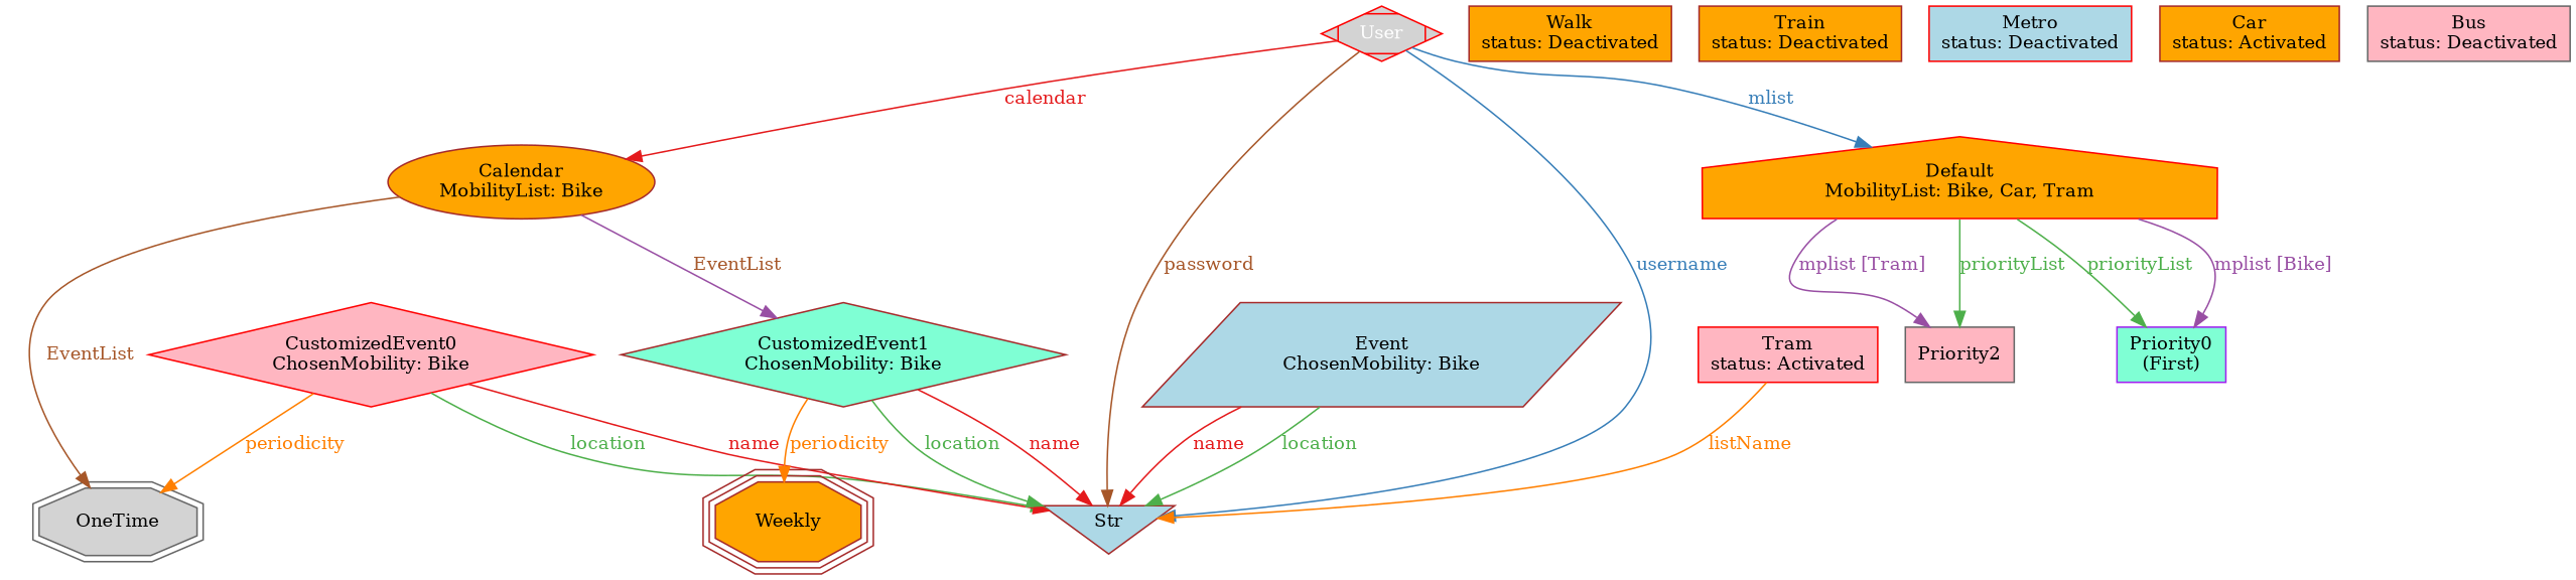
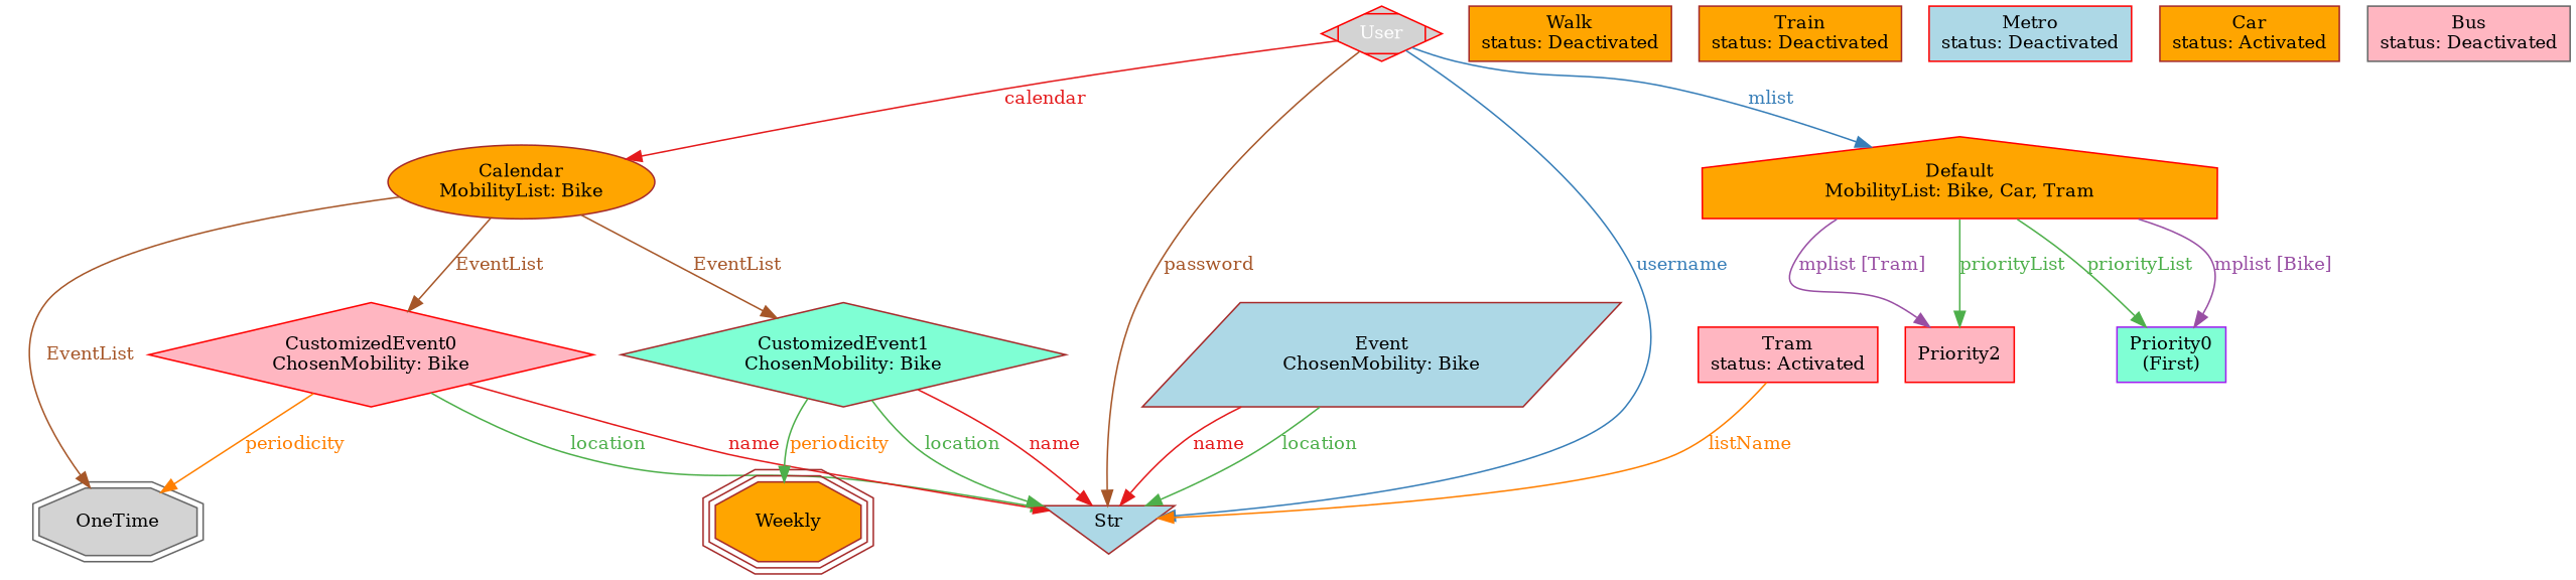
  digraph {
    fontsize=12
    rankdir=TB
    node [color=brown fillcolor=orange fontcolor="#000000" fontsize=12 shape=box style="filled, solid"]
    edge [color="#4daf4a" dir=forward fontcolor="#4daf4a" fontsize=12 style=solid uuid="<User, Str>" weight=1]
    n1 [color=red fillcolor=lightgrey fontcolor="#FFFFFF" label=User shape=Mdiamond uuid=User]
    n2 [label="Calendar\nMobilityList: Bike" shape=ellipse uuid=Calendar]
    n3 [color=red label="Default\nMobilityList: Bike, Car, Tram" shape=house uuid=Default]
    n4 [fillcolor=lightblue label=Str shape=invtriangle uuid=Str]
    n5 [color=red fillcolor=lightpink label="CustomizedEvent0\nChosenMobility: Bike" shape=diamond uuid=CustomizedEvent0]
    n6 [fillcolor=aquamarine label="CustomizedEvent1\nChosenMobility: Bike" shape=diamond uuid=CustomizedEvent1]
    n7 [color=gray40 fillcolor=lightgrey label=OneTime shape=doubleoctagon uuid=OneTime]
    n8 [color=purple fillcolor=aquamarine label="Priority0\n(First)" uuid=Priority0]
-   n9 [color=gray40 fillcolor=lightpink label=Priority2 uuid=Priority2]
+   n9 [color=red fillcolor=lightpink label=Priority2 uuid=Priority2]
    n10 [label=Weekly shape=tripleoctagon uuid=Weekly]
    n11 [fillcolor=lightblue label="Event\nChosenMobility: Bike" shape=parallelogram uuid=Event]
    n12 [label="Walk\nstatus: Deactivated" uuid=Walk]
    n13 [color=red fillcolor=lightpink label="Tram\nstatus: Activated" uuid=Tram]
    n14 [label="Train\nstatus: Deactivated" uuid=Train]
    n15 [color=red fillcolor=lightblue label="Metro\nstatus: Deactivated" uuid=Metro]
    n16 [label="Car\nstatus: Activated" uuid=Car]
    n17 [color=gray40 fillcolor=lightpink label="Bus\nstatus: Deactivated" uuid=Bus]
    n1 -> n2 [color="#e41a1c" fontcolor="#e41a1c" label=calendar uuid="<User, Calendar>"]
    n1 -> n3 [color="#377eb8" fontcolor="#377eb8" label=mlist uuid="<User, Default>"]
    n1 -> n4 [color="#a65628" fontcolor="#a65628" label=password]
    n1 -> n4 [color="#377eb8" fontcolor="#377eb8" label=username]
-   n2 -> n6 [color="#984ea3" fontcolor="#a65628" label=EventList uuid="<Calendar, CustomizedEvent1>"]
+   n2 -> n5 [color="#a65628" fontcolor="#a65628" label=EventList uuid="<Calendar, CustomizedEvent0>"]
+   n2 -> n6 [color="#a65628" fontcolor="#a65628" label=EventList uuid="<Calendar, CustomizedEvent1>"]
    n2 -> n7 [color="#a65628" fontcolor="#a65628" label=EventList uuid="<Calendar, Event>"]
    n3 -> n8 [color="#984ea3" fontcolor="#984ea3" label="mplist [Bike]" uuid="<Default, Bike, Priority0>"]
    n3 -> n8 [label=priorityList uuid="<Default, Priority0>"]
    n3 -> n9 [color="#984ea3" fontcolor="#984ea3" label="mplist [Tram]" uuid="<Default, Tram, Priority2>"]
    n3 -> n9 [label=priorityList uuid="<Default, Priority2>"]
    n5 -> n4 [label=location uuid="<CustomizedEvent0, Str>"]
    n5 -> n4 [color="#e41a1c" fontcolor="#e41a1c" label=name uuid="<CustomizedEvent0, Str>"]
    n5 -> n7 [color="#ff7f00" fontcolor="#ff7f00" label=periodicity uuid="<CustomizedEvent0, OneTime>"]
    n6 -> n4 [label=location uuid="<CustomizedEvent1, Str>"]
    n6 -> n4 [color="#e41a1c" fontcolor="#e41a1c" label=name uuid="<CustomizedEvent1, Str>"]
-   n6 -> n10 [color="#ff7f00" fontcolor="#ff7f00" label=periodicity uuid="<CustomizedEvent1, Weekly>"]
+   n6 -> n10 [fontcolor="#ff7f00" label=periodicity uuid="<CustomizedEvent1, Weekly>"]
    n11 -> n4 [label=location uuid="<Event, Str>"]
    n11 -> n4 [color="#e41a1c" fontcolor="#e41a1c" label=name uuid="<Event, Str>"]
    n13 -> n4 [color="#ff7f00" fontcolor="#ff7f00" label=listName uuid="<Default, Str>"]
  }
